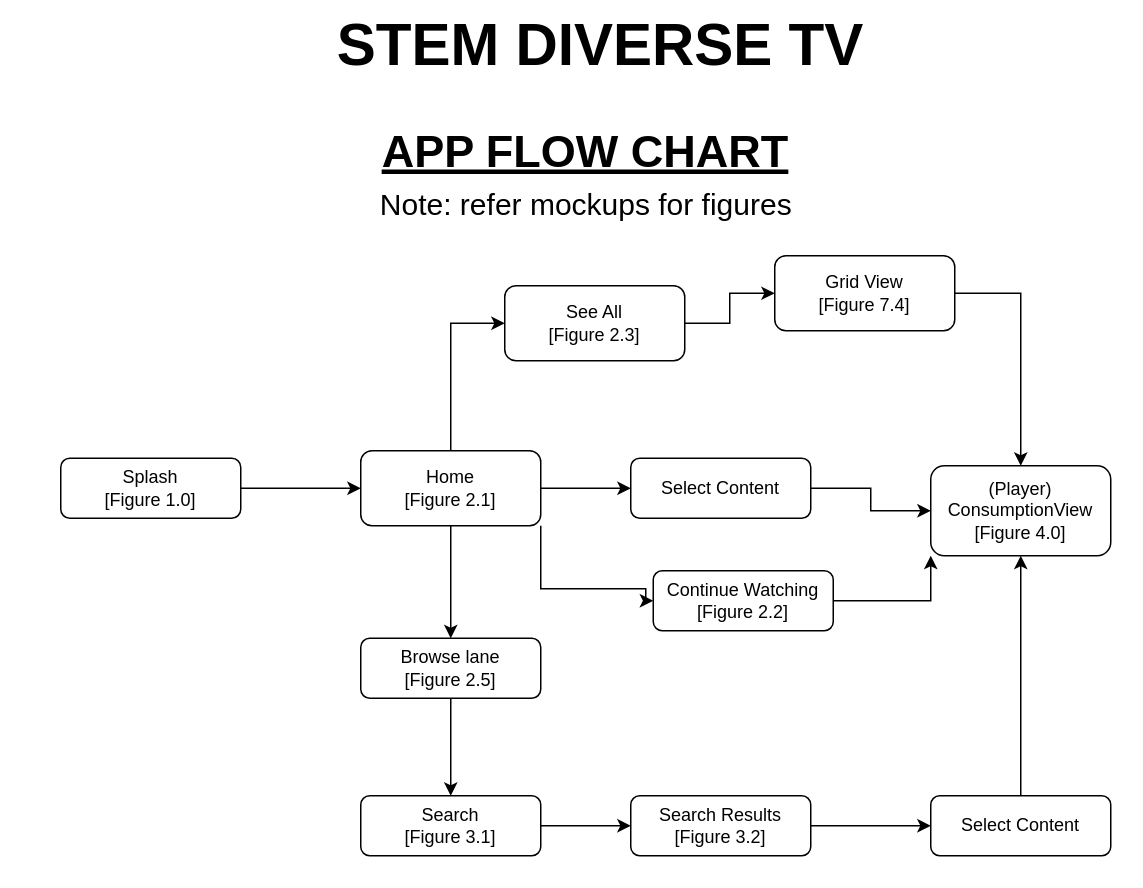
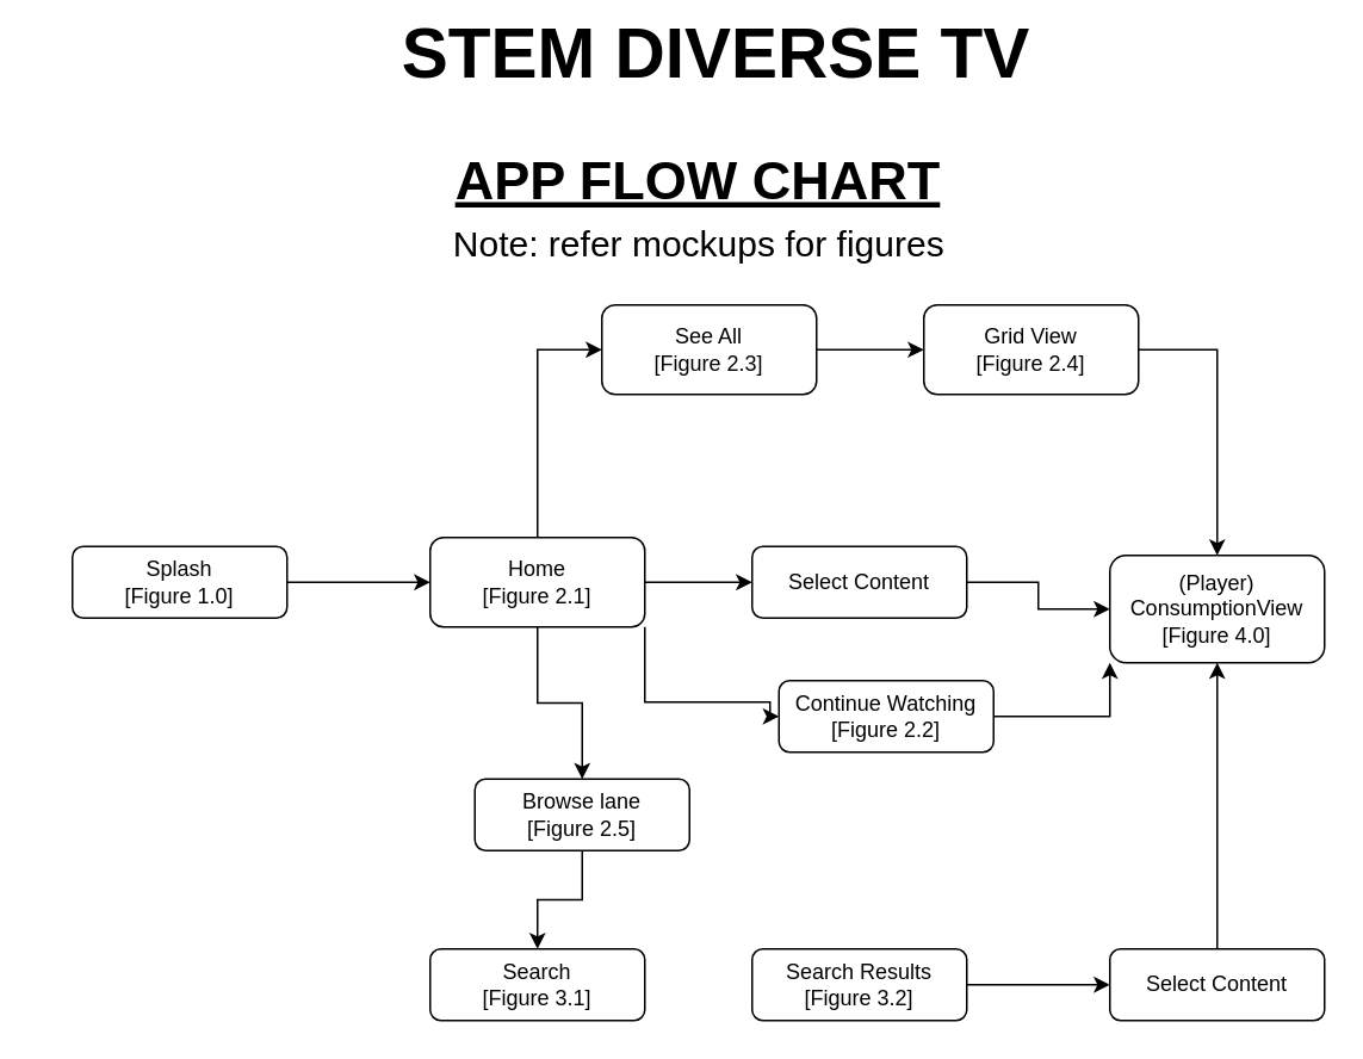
  <mxCell id="0" />
  <mxCell id="1" parent="0" />
  <mxCell id="2" value="" style="edgeStyle=orthogonalEdgeStyle;rounded=0;orthogonalLoop=1;jettySize=auto;html=1;" parent="1" source="3" target="8" edge="1"><mxGeometry relative="1" as="geometry" /></mxCell>
  <mxCell id="3" value="Splash&lt;br&gt;[Figure 1.0]" style="rounded=1;whiteSpace=wrap;html=1;fontSize=12;glass=0;strokeWidth=1;shadow=0;" parent="1" vertex="1"><mxGeometry x="40" y="305" width="120" height="40" as="geometry" /></mxCell>
  <mxCell id="4" value="" style="edgeStyle=orthogonalEdgeStyle;rounded=0;orthogonalLoop=1;jettySize=auto;html=1;" parent="1" source="8" target="16" edge="1"><mxGeometry relative="1" as="geometry" /></mxCell>
  <mxCell id="5" value="" style="edgeStyle=orthogonalEdgeStyle;rounded=0;orthogonalLoop=1;jettySize=auto;html=1;" parent="1" source="8" target="14" edge="1"><mxGeometry relative="1" as="geometry" /></mxCell>
  <mxCell id="6" style="edgeStyle=orthogonalEdgeStyle;rounded=0;orthogonalLoop=1;jettySize=auto;html=1;exitX=1;exitY=1;exitDx=0;exitDy=0;" parent="1" source="8" target="27" edge="1"><mxGeometry relative="1" as="geometry"><mxPoint x="430" y="435" as="targetPoint" /><Array as="points"><mxPoint x="360" y="392" /><mxPoint x="430" y="392" /></Array></mxGeometry></mxCell>
  <mxCell id="7" value="" style="edgeStyle=orthogonalEdgeStyle;rounded=0;orthogonalLoop=1;jettySize=auto;html=1;entryX=0;entryY=0.5;entryDx=0;entryDy=0;" parent="1" source="8" target="10" edge="1"><mxGeometry relative="1" as="geometry" /></mxCell>
  <mxCell id="8" value="Home&lt;br&gt;[Figure 2.1]" style="rounded=1;whiteSpace=wrap;html=1;fontSize=12;glass=0;strokeWidth=1;shadow=0;" parent="1" vertex="1"><mxGeometry x="240" y="300" width="120" height="50" as="geometry" /></mxCell>
  <mxCell id="9" value="" style="edgeStyle=orthogonalEdgeStyle;rounded=0;orthogonalLoop=1;jettySize=auto;html=1;" parent="1" source="10" target="12" edge="1"><mxGeometry relative="1" as="geometry" /></mxCell>
- <mxCell id="10" value="See All&lt;br&gt;[Figure 2.3]" style="rounded=1;whiteSpace=wrap;html=1;fontSize=12;glass=0;strokeWidth=1;shadow=0;" parent="1" vertex="1"><mxGeometry x="336" y="190" width="120" height="50" as="geometry" /></mxCell>
+ <mxCell id="10" value="See All&lt;br&gt;[Figure 2.3]" style="rounded=1;whiteSpace=wrap;html=1;fontSize=12;glass=0;strokeWidth=1;shadow=0;" parent="1" vertex="1"><mxGeometry x="336" y="170" width="120" height="50" as="geometry" /></mxCell>
  <mxCell id="11" value="" style="edgeStyle=orthogonalEdgeStyle;rounded=0;orthogonalLoop=1;jettySize=auto;html=1;entryX=0.5;entryY=0;entryDx=0;entryDy=0;" parent="1" source="12" target="23" edge="1"><mxGeometry relative="1" as="geometry"><mxPoint x="700" y="195" as="targetPoint" /><Array as="points"><mxPoint x="680" y="195" /></Array></mxGeometry></mxCell>
- <mxCell id="12" value="Grid View&lt;br&gt;[Figure 7.4]" style="rounded=1;whiteSpace=wrap;html=1;fontSize=12;glass=0;strokeWidth=1;shadow=0;" parent="1" vertex="1"><mxGeometry x="516" y="170" width="120" height="50" as="geometry" /></mxCell>
+ <mxCell id="12" value="Grid View&lt;br&gt;[Figure 2.4]" style="rounded=1;whiteSpace=wrap;html=1;fontSize=12;glass=0;strokeWidth=1;shadow=0;" parent="1" vertex="1"><mxGeometry x="516" y="170" width="120" height="50" as="geometry" /></mxCell>
  <mxCell id="13" value="" style="edgeStyle=orthogonalEdgeStyle;rounded=0;orthogonalLoop=1;jettySize=auto;html=1;" parent="1" source="14" target="23" edge="1"><mxGeometry relative="1" as="geometry" /></mxCell>
  <mxCell id="14" value="Select Content" style="rounded=1;whiteSpace=wrap;html=1;fontSize=12;glass=0;strokeWidth=1;shadow=0;" parent="1" vertex="1"><mxGeometry x="420" y="305" width="120" height="40" as="geometry" /></mxCell>
  <mxCell id="15" value="" style="edgeStyle=orthogonalEdgeStyle;rounded=0;orthogonalLoop=1;jettySize=auto;html=1;" parent="1" source="16" target="18" edge="1"><mxGeometry relative="1" as="geometry" /></mxCell>
- <mxCell id="16" value="Browse lane&lt;br&gt;[Figure 2.5]" style="rounded=1;whiteSpace=wrap;html=1;fontSize=12;glass=0;strokeWidth=1;shadow=0;" parent="1" vertex="1"><mxGeometry x="240" y="425" width="120" height="40" as="geometry" /></mxCell>
- <mxCell id="17" value="" style="edgeStyle=orthogonalEdgeStyle;rounded=0;orthogonalLoop=1;jettySize=auto;html=1;" parent="1" source="18" target="20" edge="1"><mxGeometry relative="1" as="geometry" /></mxCell>
+ <mxCell id="16" value="Browse lane&lt;br&gt;[Figure 2.5]" style="rounded=1;whiteSpace=wrap;html=1;fontSize=12;glass=0;strokeWidth=1;shadow=0;" parent="1" vertex="1"><mxGeometry x="265" y="435" width="120" height="40" as="geometry" /></mxCell>
  <mxCell id="18" value="Search&lt;br&gt;[Figure 3.1]" style="rounded=1;whiteSpace=wrap;html=1;fontSize=12;glass=0;strokeWidth=1;shadow=0;" parent="1" vertex="1"><mxGeometry x="240" y="530" width="120" height="40" as="geometry" /></mxCell>
  <mxCell id="19" value="" style="edgeStyle=orthogonalEdgeStyle;rounded=0;orthogonalLoop=1;jettySize=auto;html=1;" parent="1" source="20" target="22" edge="1"><mxGeometry relative="1" as="geometry" /></mxCell>
  <mxCell id="20" value="Search Results&lt;br&gt;[Figure 3.2]" style="rounded=1;whiteSpace=wrap;html=1;fontSize=12;glass=0;strokeWidth=1;shadow=0;" parent="1" vertex="1"><mxGeometry x="420" y="530" width="120" height="40" as="geometry" /></mxCell>
  <mxCell id="21" value="" style="edgeStyle=orthogonalEdgeStyle;rounded=0;orthogonalLoop=1;jettySize=auto;html=1;" parent="1" source="22" target="23" edge="1"><mxGeometry relative="1" as="geometry" /></mxCell>
  <mxCell id="22" value="Select Content" style="rounded=1;whiteSpace=wrap;html=1;fontSize=12;glass=0;strokeWidth=1;shadow=0;" parent="1" vertex="1"><mxGeometry x="620" y="530" width="120" height="40" as="geometry" /></mxCell>
  <mxCell id="23" value="(Player)&lt;br&gt;ConsumptionView&lt;br&gt;[Figure 4.0]" style="rounded=1;whiteSpace=wrap;html=1;fontSize=12;glass=0;strokeWidth=1;shadow=0;" parent="1" vertex="1"><mxGeometry x="620" y="310" width="120" height="60" as="geometry" /></mxCell>
  <mxCell id="24" value="Yes" style="rounded=0;html=1;jettySize=auto;orthogonalLoop=1;fontSize=11;endArrow=block;endFill=0;endSize=8;strokeWidth=1;shadow=0;labelBackgroundColor=none;edgeStyle=orthogonalEdgeStyle;" parent="1" edge="1"><mxGeometry y="20" relative="1" as="geometry"><mxPoint as="offset" /><mxPoint x="20" y="220" as="sourcePoint" /></mxGeometry></mxCell>
  <mxCell id="25" value="No" style="rounded=0;html=1;jettySize=auto;orthogonalLoop=1;fontSize=11;endArrow=block;endFill=0;endSize=8;strokeWidth=1;shadow=0;labelBackgroundColor=none;edgeStyle=orthogonalEdgeStyle;" parent="1" edge="1"><mxGeometry x="0.333" y="20" relative="1" as="geometry"><mxPoint as="offset" /><mxPoint x="20" y="340" as="sourcePoint" /></mxGeometry></mxCell>
  <mxCell id="26" value="" style="edgeStyle=orthogonalEdgeStyle;rounded=0;orthogonalLoop=1;jettySize=auto;html=1;entryX=0;entryY=1;entryDx=0;entryDy=0;" parent="1" source="27" target="23" edge="1"><mxGeometry relative="1" as="geometry"><mxPoint x="620" y="395" as="targetPoint" /></mxGeometry></mxCell>
  <mxCell id="27" value="Continue Watching&lt;br&gt;[Figure 2.2]" style="rounded=1;whiteSpace=wrap;html=1;" parent="1" vertex="1"><mxGeometry x="435" y="380" width="120" height="40" as="geometry" /></mxCell>
  <mxCell id="28" value="STEM DIVERSE TV" style="text;html=1;strokeColor=none;fillColor=none;align=center;verticalAlign=middle;whiteSpace=wrap;rounded=0;fontSize=39;fontStyle=1" parent="1" vertex="1"><mxGeometry x="220" y="20" width="360" height="20" as="geometry" /></mxCell>
  <mxCell id="29" value="APP FLOW CHART" style="text;html=1;strokeColor=none;fillColor=none;align=center;verticalAlign=middle;whiteSpace=wrap;rounded=0;fontSize=30;fontStyle=5" parent="1" vertex="1"><mxGeometry x="198" y="90" width="384" height="20" as="geometry" /></mxCell>
  <mxCell id="30" value="Note: refer mockups for figures" style="text;html=1;align=center;verticalAlign=middle;resizable=0;points=[];autosize=1;fontSize=20;" parent="1" vertex="1"><mxGeometry x="245" y="120" width="290" height="30" as="geometry" /></mxCell>
